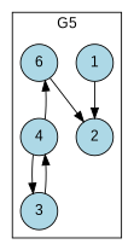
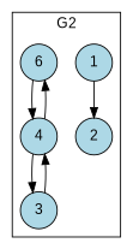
  digraph {
    fontname="Liberation Sans"
    node [color=black fillcolor=lightblue fontname="Liberation Sans" shape=circle style=filled]
    edge [fontname="Liberation Sans"]
    1
    2
    3
    4
    n5 [label=6]
    subgraph cluster_1 {
-     label=G5
+     label=G2
      1
      2
      3
      4
      n5
    }
    1 -> 2
    3 -> 4
    4 -> 3
    4 -> n5
-   n5 -> 2
+   n5 -> 4
  }
